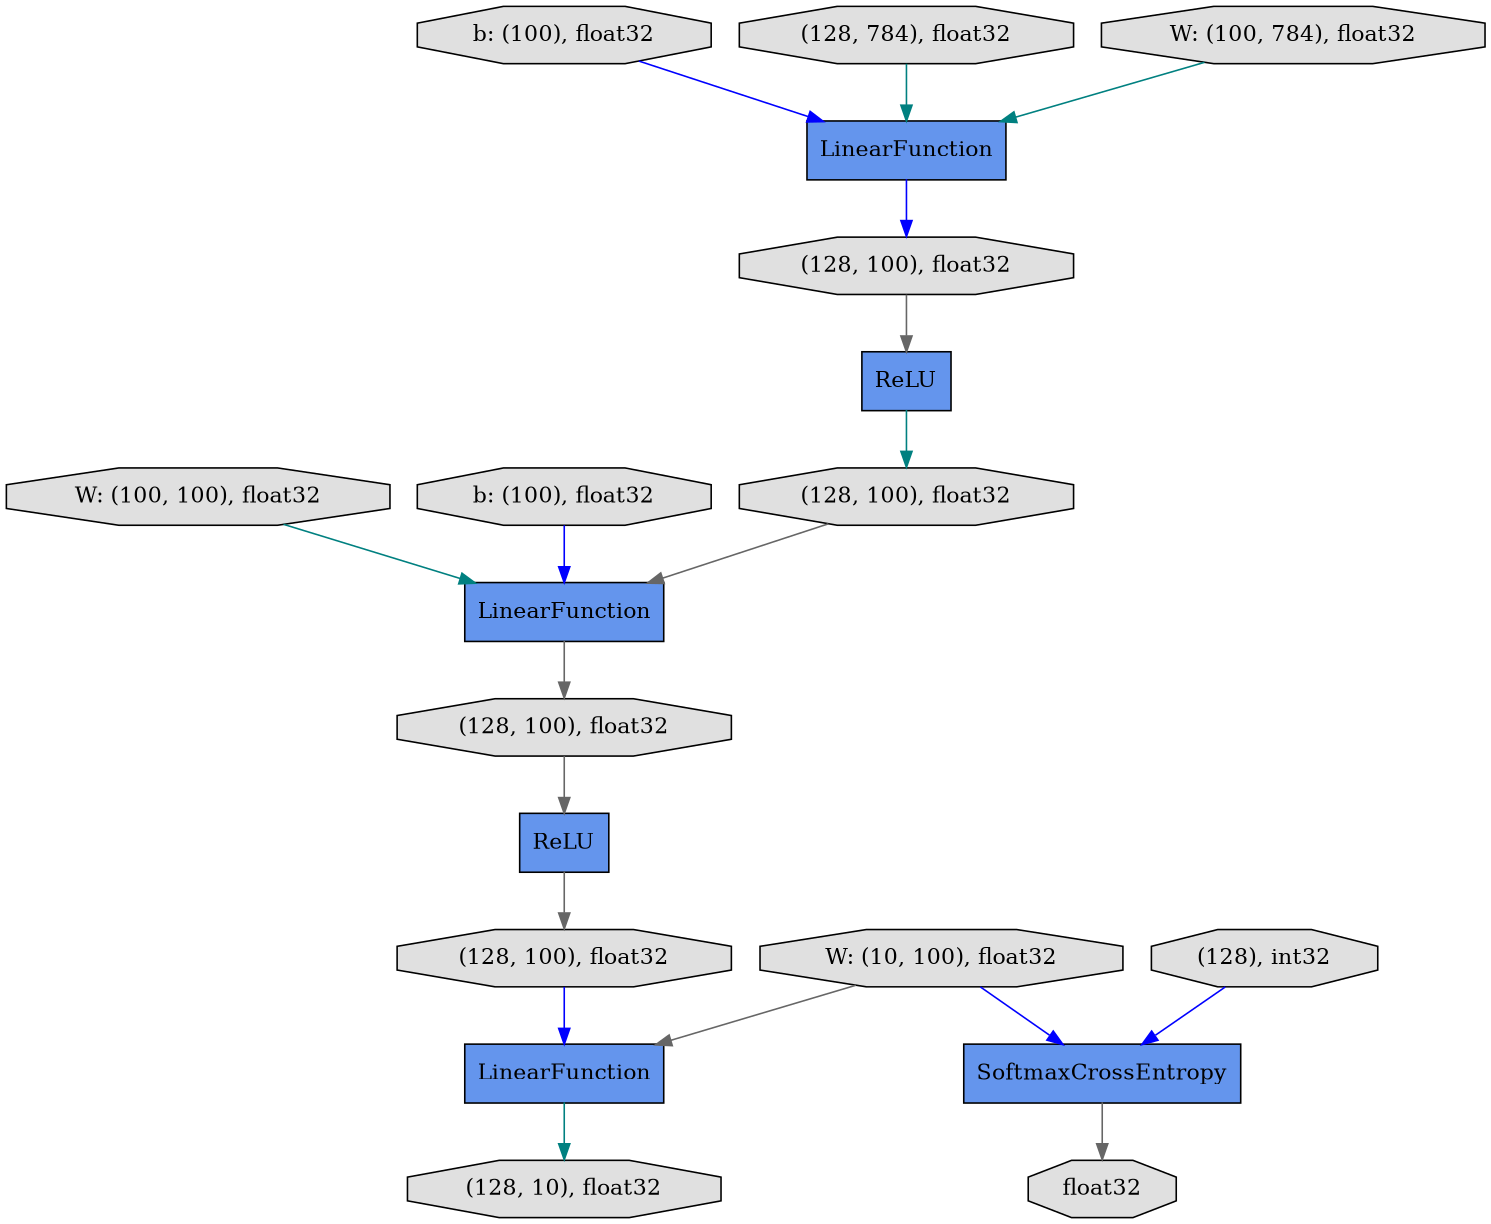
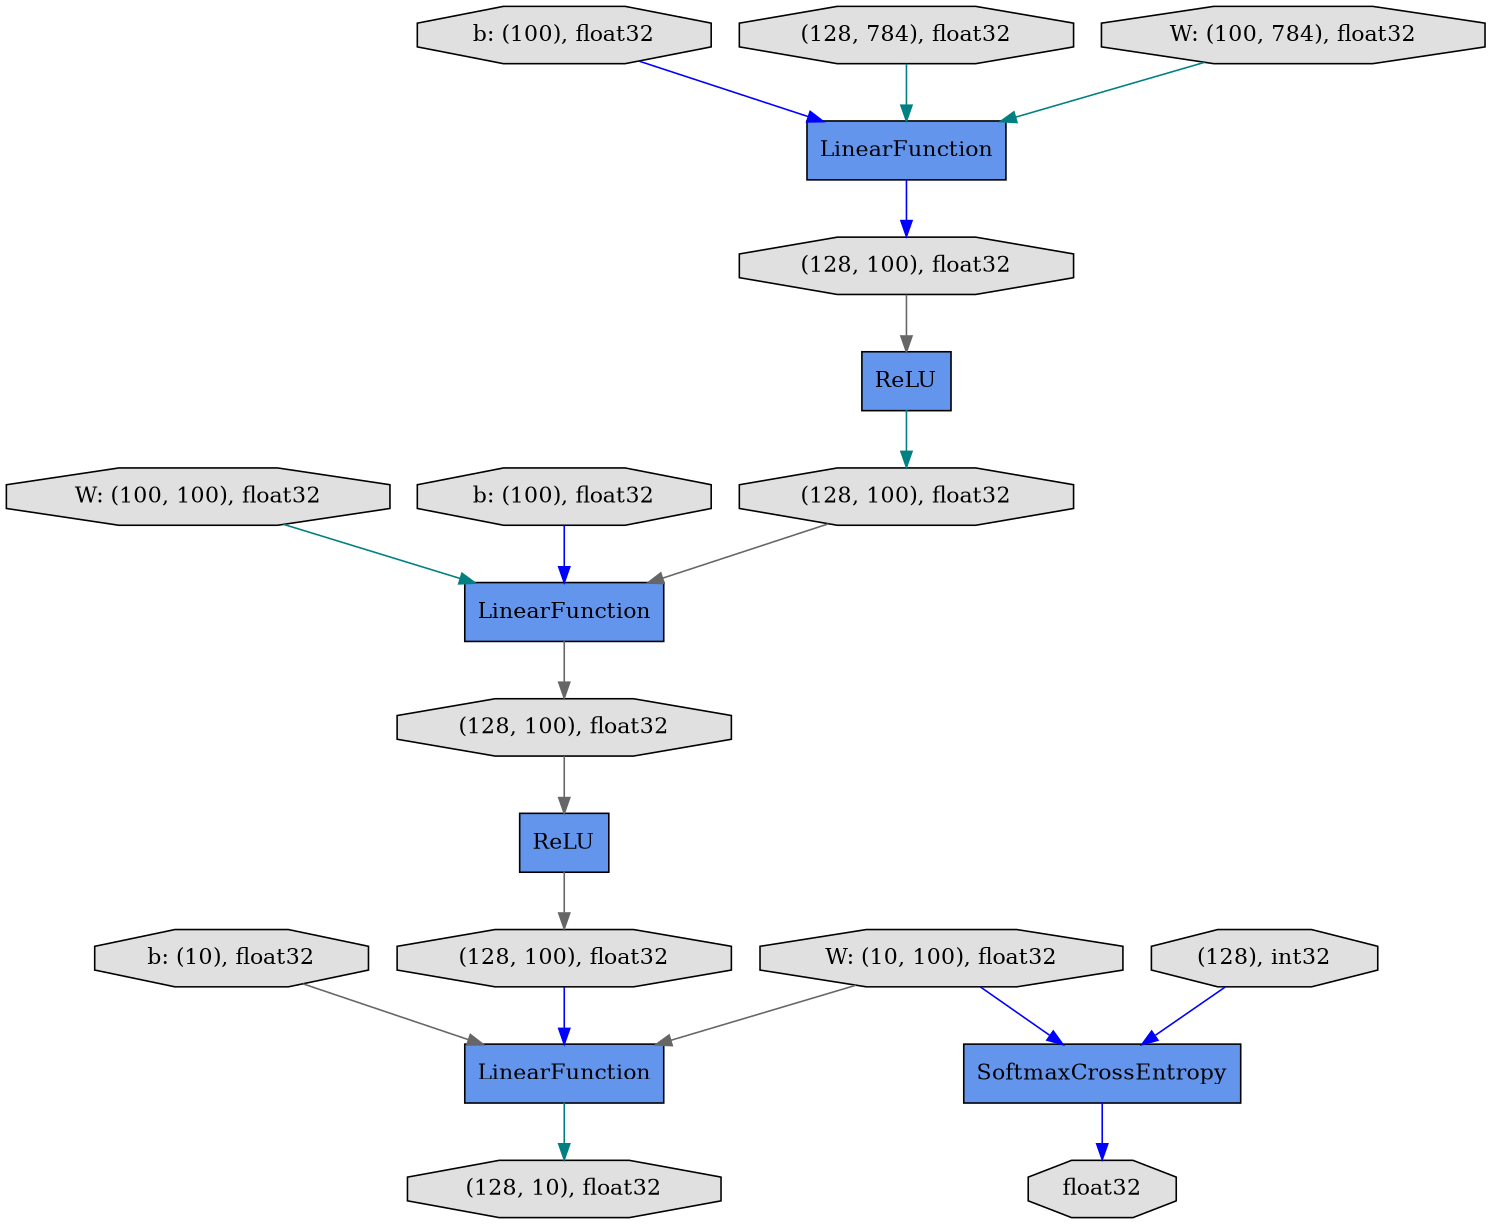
  digraph {
    rankdir=TB
    node [fillcolor="#E0E0E0" shape=octagon style=filled]
    edge [color=gray40]
    n1 [label="(128, 100), float32"]
    n2 [fillcolor="#6495ED" label=LinearFunction shape=record]
    n3 [label="(128, 10), float32"]
+   n4 [label="b: (10), float32"]
    n5 [fillcolor="#6495ED" label=SoftmaxCrossEntropy shape=record]
    n6 [label=float32]
    n7 [label="(128), int32"]
    n8 [label="W: (100, 100), float32"]
    n9 [fillcolor="#6495ED" label=LinearFunction shape=record]
    n10 [label="(128, 100), float32"]
    n11 [fillcolor="#6495ED" label=LinearFunction shape=record]
    n12 [label="(128, 100), float32"]
    n13 [fillcolor="#6495ED" label=ReLU shape=record]
    n14 [label="b: (100), float32"]
    n15 [label="(128, 100), float32"]
    n16 [label="b: (100), float32"]
    n17 [label="(128, 784), float32"]
    n18 [fillcolor="#6495ED" label=ReLU shape=record]
    n19 [label="W: (100, 784), float32"]
    n20 [label="W: (10, 100), float32"]
    n1 -> n2 [color=blue]
    n2 -> n3 [color=teal]
-   n5 -> n6
+   n4 -> n2
+   n5 -> n6 [color=blue]
    n7 -> n5 [color=blue]
    n8 -> n9 [color=teal]
    n9 -> n10
    n10 -> n18
    n11 -> n12 [color=blue]
    n12 -> n13
    n13 -> n15 [color=teal]
    n14 -> n9 [color=blue]
    n15 -> n9
    n16 -> n11 [color=blue]
    n17 -> n11 [color=teal]
    n18 -> n1
    n19 -> n11 [color=teal]
    n20 -> n2
    n20 -> n5 [color=blue]
  }
